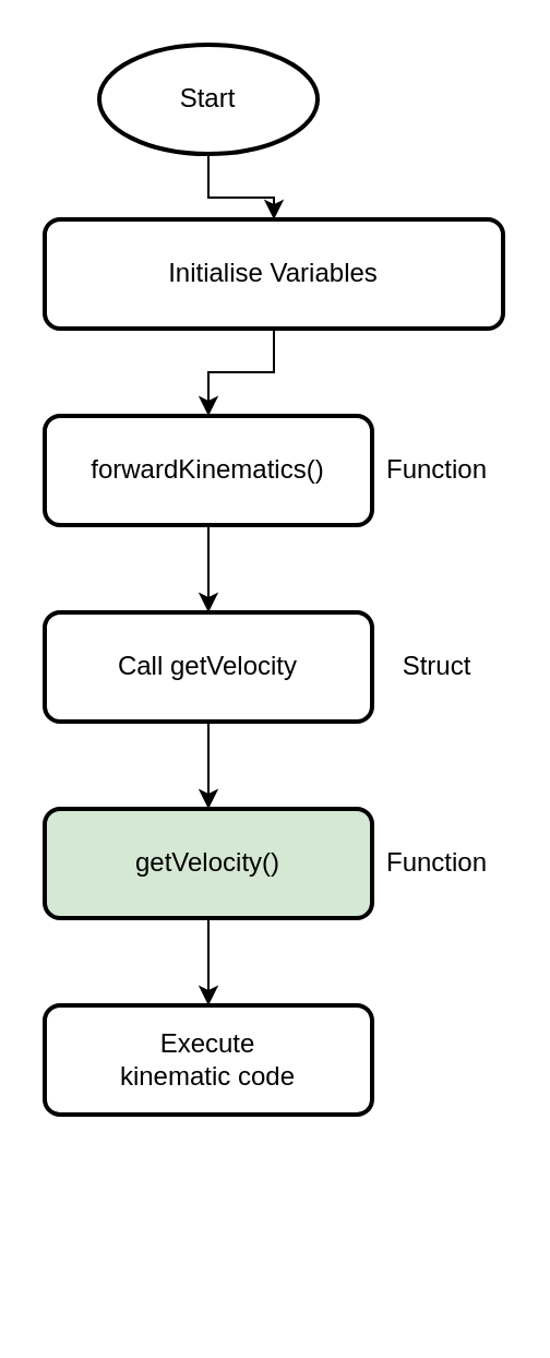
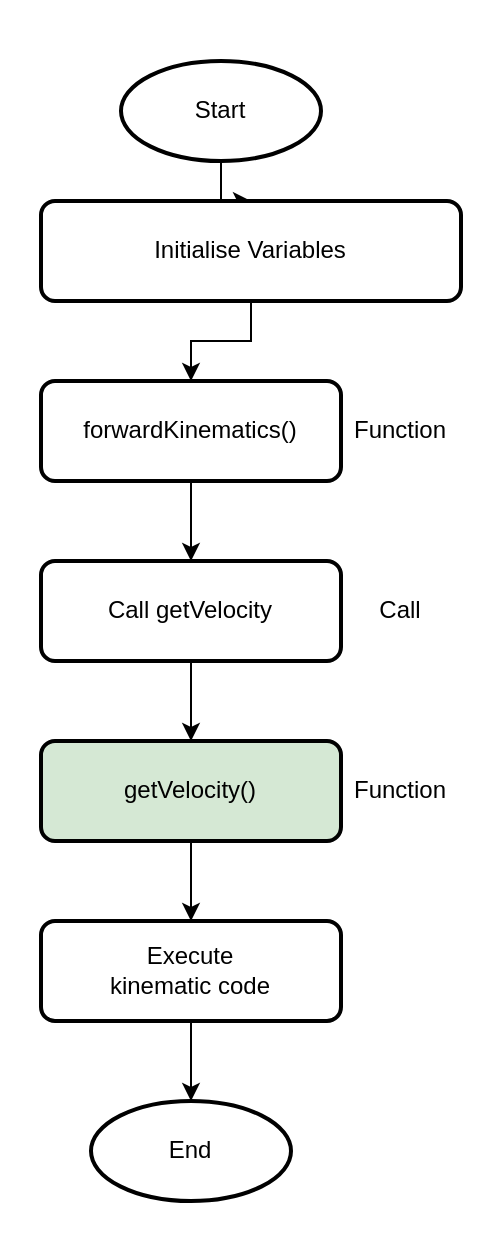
  <mxCell id="0" />
  <mxCell id="1" parent="0" />
  <mxCell id="2" value="" style="edgeStyle=orthogonalEdgeStyle;rounded=0;orthogonalLoop=1;jettySize=auto;html=1;" edge="1" parent="1" source="3" target="5"><mxGeometry relative="1" as="geometry" /></mxCell>
- <mxCell id="3" value="Start" style="strokeWidth=2;html=1;shape=mxgraph.flowchart.start_2;whiteSpace=wrap;" vertex="1" parent="1"><mxGeometry x="45" y="20" width="100" height="50" as="geometry" /></mxCell>
+ <mxCell id="3" value="Start" style="strokeWidth=2;html=1;shape=mxgraph.flowchart.start_2;whiteSpace=wrap;" vertex="1" parent="1"><mxGeometry x="60" y="30" width="100" height="50" as="geometry" /></mxCell>
  <mxCell id="4" style="edgeStyle=orthogonalEdgeStyle;rounded=0;orthogonalLoop=1;jettySize=auto;html=1;" edge="1" parent="1" source="5" target="7"><mxGeometry relative="1" as="geometry" /></mxCell>
  <mxCell id="5" value="Initialise Variables" style="rounded=1;whiteSpace=wrap;html=1;absoluteArcSize=1;arcSize=14;strokeWidth=2;" vertex="1" parent="1"><mxGeometry x="20" y="100" width="210" height="50" as="geometry" /></mxCell>
  <mxCell id="6" value="" style="edgeStyle=orthogonalEdgeStyle;rounded=0;orthogonalLoop=1;jettySize=auto;html=1;" edge="1" parent="1" source="7" target="9"><mxGeometry relative="1" as="geometry" /></mxCell>
  <mxCell id="7" value="forwardKinematics()" style="rounded=1;whiteSpace=wrap;html=1;absoluteArcSize=1;arcSize=14;strokeWidth=2;" vertex="1" parent="1"><mxGeometry x="20" y="190" width="150" height="50" as="geometry" /></mxCell>
  <mxCell id="8" value="" style="edgeStyle=orthogonalEdgeStyle;rounded=0;orthogonalLoop=1;jettySize=auto;html=1;" edge="1" parent="1" source="9" target="11"><mxGeometry relative="1" as="geometry" /></mxCell>
  <mxCell id="9" value="Call getVelocity" style="rounded=1;whiteSpace=wrap;html=1;absoluteArcSize=1;arcSize=14;strokeWidth=2;" vertex="1" parent="1"><mxGeometry x="20" y="280" width="150" height="50" as="geometry" /></mxCell>
  <mxCell id="10" value="" style="edgeStyle=orthogonalEdgeStyle;rounded=0;orthogonalLoop=1;jettySize=auto;html=1;" edge="1" parent="1" source="11" target="16"><mxGeometry relative="1" as="geometry" /></mxCell>
  <mxCell id="11" value="getVelocity()" style="rounded=1;whiteSpace=wrap;html=1;absoluteArcSize=1;arcSize=14;strokeWidth=2;fillColor=#d5e8d4;" vertex="1" parent="1"><mxGeometry x="20" y="370" width="150" height="50" as="geometry" /></mxCell>
  <mxCell id="12" value="Function" style="text;html=1;strokeColor=none;fillColor=none;align=center;verticalAlign=middle;whiteSpace=wrap;rounded=0;" vertex="1" parent="1"><mxGeometry x="170" y="380" width="60" height="30" as="geometry" /></mxCell>
- <mxCell id="13" value="Struct" style="text;html=1;strokeColor=none;fillColor=none;align=center;verticalAlign=middle;whiteSpace=wrap;rounded=0;" vertex="1" parent="1"><mxGeometry x="170" y="290" width="60" height="30" as="geometry" /></mxCell>
+ <mxCell id="13" value="Call" style="text;html=1;strokeColor=none;fillColor=none;align=center;verticalAlign=middle;whiteSpace=wrap;rounded=0;" vertex="1" parent="1"><mxGeometry x="170" y="290" width="60" height="30" as="geometry" /></mxCell>
  <mxCell id="14" value="Function" style="text;html=1;strokeColor=none;fillColor=none;align=center;verticalAlign=middle;whiteSpace=wrap;rounded=0;" vertex="1" parent="1"><mxGeometry x="170" y="200" width="60" height="30" as="geometry" /></mxCell>
+ <mxCell id="15" value="" style="edgeStyle=orthogonalEdgeStyle;rounded=0;orthogonalLoop=1;jettySize=auto;html=1;" edge="1" parent="1" source="16" target="17"><mxGeometry relative="1" as="geometry" /></mxCell>
  <mxCell id="16" value="Execute&lt;br&gt;kinematic code" style="rounded=1;whiteSpace=wrap;html=1;absoluteArcSize=1;arcSize=14;strokeWidth=2;" vertex="1" parent="1"><mxGeometry x="20" y="460" width="150" height="50" as="geometry" /></mxCell>
+ <mxCell id="17" value="End" style="strokeWidth=2;html=1;shape=mxgraph.flowchart.start_2;whiteSpace=wrap;" vertex="1" parent="1"><mxGeometry x="45" y="550" width="100" height="50" as="geometry" /></mxCell>
